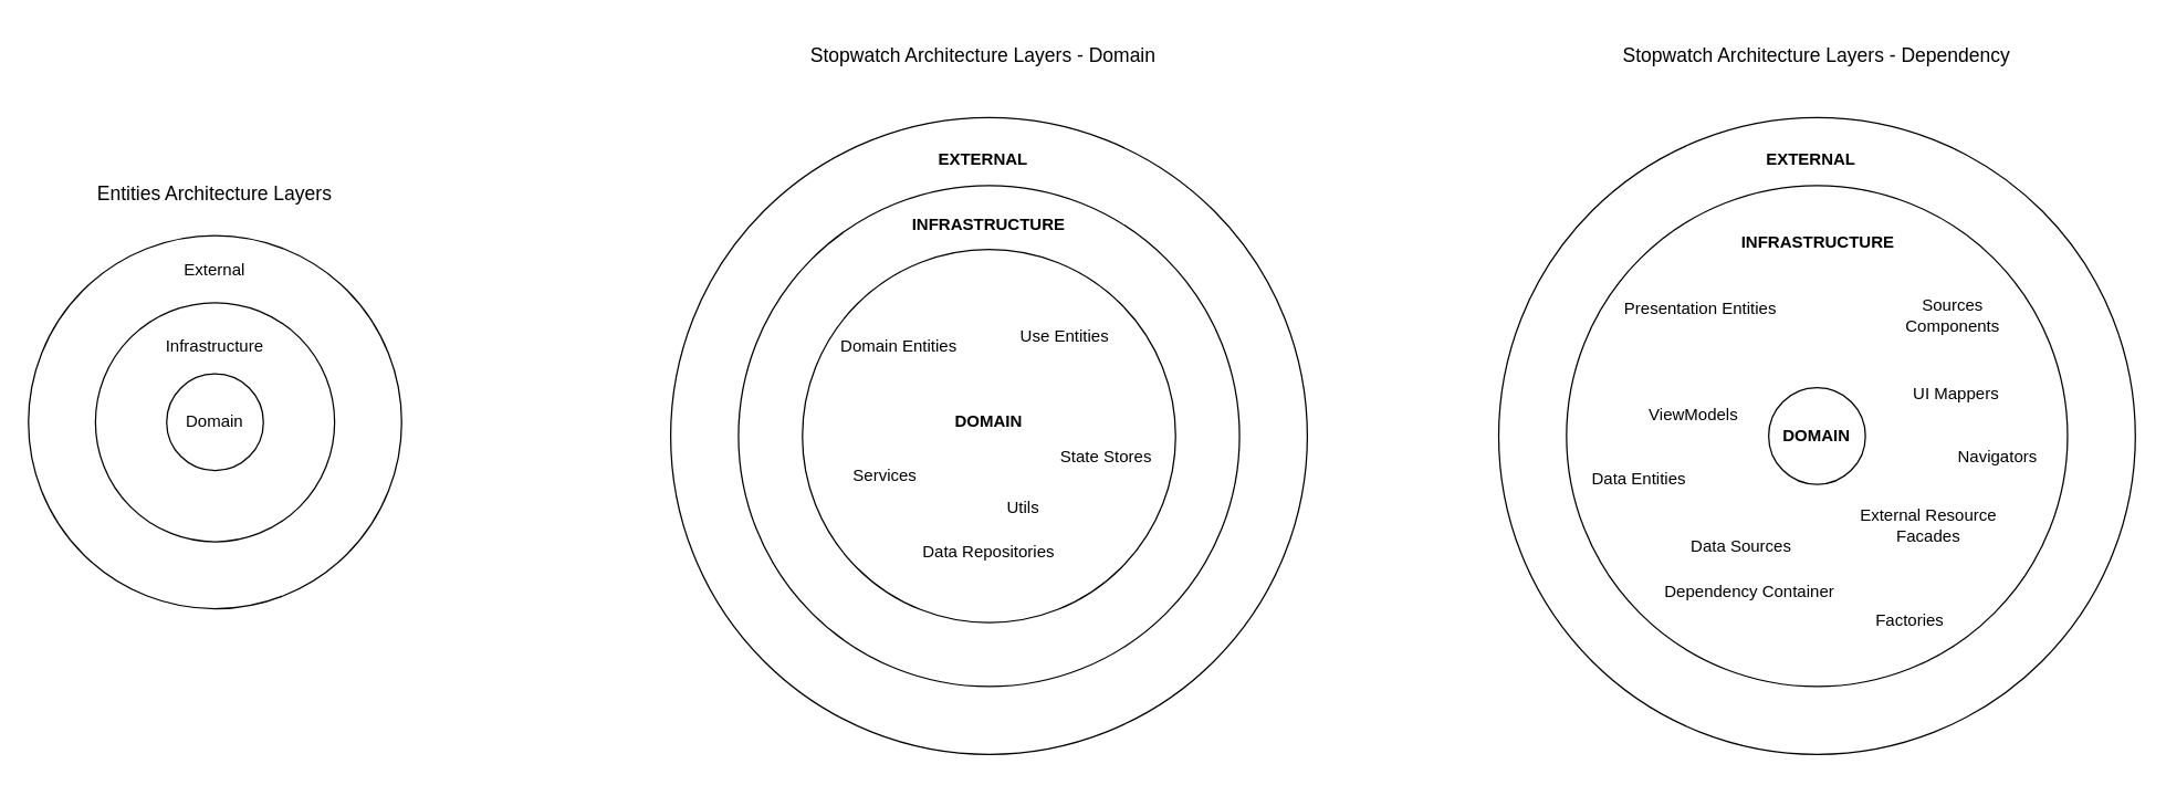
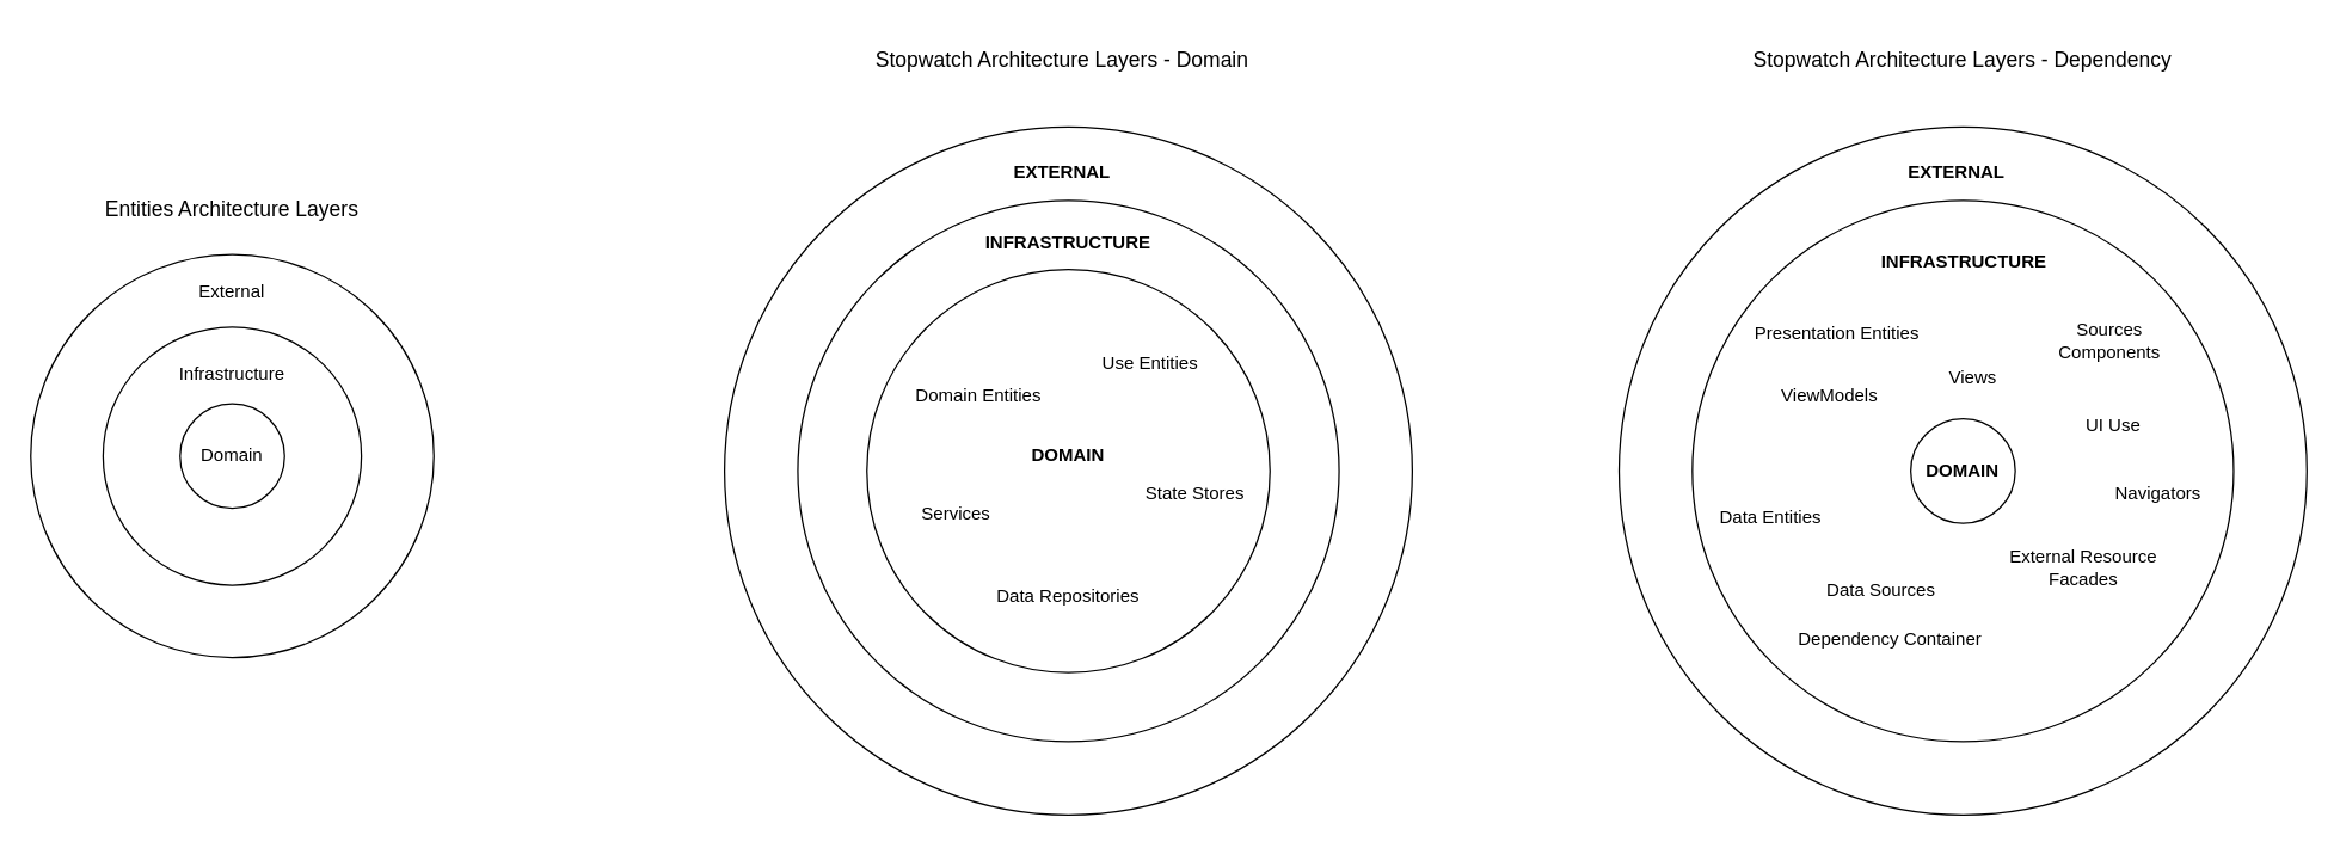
  <mxCell id="0" />
  <mxCell id="1" parent="0" />
  <mxCell id="2" value="" style="ellipse;whiteSpace=wrap;html=1;aspect=fixed;fillColor=none;" parent="1" vertex="1"><mxGeometry x="484.69" y="84.69" width="460.62" height="460.62" as="geometry" /></mxCell>
  <mxCell id="3" value="" style="ellipse;whiteSpace=wrap;html=1;aspect=fixed;fillColor=none;" parent="1" vertex="1"><mxGeometry x="533.75" y="133.75" width="362.5" height="362.5" as="geometry" /></mxCell>
  <mxCell id="4" value="" style="ellipse;whiteSpace=wrap;html=1;aspect=fixed;fillColor=none;" parent="1" vertex="1"><mxGeometry x="20" y="170" width="270" height="270" as="geometry" /></mxCell>
  <mxCell id="5" value="" style="ellipse;whiteSpace=wrap;html=1;aspect=fixed;fillColor=none;" parent="1" vertex="1"><mxGeometry x="68.5" y="218.5" width="173" height="173" as="geometry" /></mxCell>
  <mxCell id="6" value="Domain" style="ellipse;whiteSpace=wrap;html=1;aspect=fixed;fillColor=none;" parent="1" vertex="1"><mxGeometry x="120" y="270" width="70" height="70" as="geometry" /></mxCell>
  <mxCell id="7" value="Infrastructure" style="text;html=1;strokeColor=none;fillColor=none;align=center;verticalAlign=middle;whiteSpace=wrap;rounded=0;" parent="1" vertex="1"><mxGeometry x="110" y="235" width="90" height="30" as="geometry" /></mxCell>
  <mxCell id="8" value="External" style="text;html=1;strokeColor=none;fillColor=none;align=center;verticalAlign=middle;whiteSpace=wrap;rounded=0;" parent="1" vertex="1"><mxGeometry x="125" y="180" width="60" height="30" as="geometry" /></mxCell>
  <mxCell id="9" value="Entities Architecture Layers" style="text;html=1;strokeColor=none;fillColor=none;align=center;verticalAlign=middle;whiteSpace=wrap;rounded=0;fontSize=14;" parent="1" vertex="1"><mxGeometry x="50" y="130" width="210" height="20" as="geometry" /></mxCell>
  <mxCell id="10" value="" style="ellipse;whiteSpace=wrap;html=1;aspect=fixed;fillColor=none;" parent="1" vertex="1"><mxGeometry x="580" y="180" width="270" height="270" as="geometry" /></mxCell>
  <mxCell id="11" value="DOMAIN" style="text;html=1;strokeColor=none;fillColor=none;align=center;verticalAlign=middle;whiteSpace=wrap;rounded=0;fontStyle=1" parent="1" vertex="1"><mxGeometry x="685" y="290" width="60" height="30" as="geometry" /></mxCell>
  <mxCell id="12" value="Stopwatch Architecture Layers - Domain" style="text;html=1;strokeColor=none;fillColor=none;align=center;verticalAlign=middle;whiteSpace=wrap;rounded=0;fontSize=14;" parent="1" vertex="1"><mxGeometry x="571.19" y="20" width="280" height="40" as="geometry" /></mxCell>
- <mxCell id="13" value="Domain Entities" style="text;html=1;strokeColor=none;fillColor=none;align=center;verticalAlign=middle;whiteSpace=wrap;rounded=0;" parent="1" vertex="1"><mxGeometry x="605" y="235" width="90" height="30" as="geometry" /></mxCell>
+ <mxCell id="13" value="Domain Entities" style="text;html=1;strokeColor=none;fillColor=none;align=center;verticalAlign=middle;whiteSpace=wrap;rounded=0;" parent="1" vertex="1"><mxGeometry x="610" y="250" width="90" height="30" as="geometry" /></mxCell>
  <mxCell id="14" value="Services" style="text;html=1;strokeColor=none;fillColor=none;align=center;verticalAlign=middle;whiteSpace=wrap;rounded=0;" parent="1" vertex="1"><mxGeometry x="580" y="331.5" width="120" height="25" as="geometry" /></mxCell>
  <mxCell id="15" value="Data Repositories" style="text;html=1;strokeColor=none;fillColor=none;align=center;verticalAlign=middle;whiteSpace=wrap;rounded=0;" parent="1" vertex="1"><mxGeometry x="655" y="386.5" width="120" height="25" as="geometry" /></mxCell>
  <mxCell id="16" value="State Stores" style="text;html=1;strokeColor=none;fillColor=none;align=center;verticalAlign=middle;whiteSpace=wrap;rounded=0;" parent="1" vertex="1"><mxGeometry x="745" y="320" width="110" height="20" as="geometry" /></mxCell>
  <mxCell id="17" value="Use Entities" style="text;html=1;strokeColor=none;fillColor=none;align=center;verticalAlign=middle;whiteSpace=wrap;rounded=0;" parent="1" vertex="1"><mxGeometry x="710" y="230" width="120" height="25" as="geometry" /></mxCell>
  <mxCell id="18" value="INFRASTRUCTURE" style="text;html=1;strokeColor=none;fillColor=none;align=center;verticalAlign=middle;whiteSpace=wrap;rounded=0;fontStyle=1" parent="1" vertex="1"><mxGeometry x="650" y="147" width="130" height="30" as="geometry" /></mxCell>
  <mxCell id="19" value="EXTERNAL" style="text;html=1;strokeColor=none;fillColor=none;align=center;verticalAlign=middle;whiteSpace=wrap;rounded=0;fontStyle=1" parent="1" vertex="1"><mxGeometry x="646.19" y="100" width="130" height="30" as="geometry" /></mxCell>
- <mxCell id="20" value="Utils" style="text;html=1;strokeColor=none;fillColor=none;align=center;verticalAlign=middle;whiteSpace=wrap;rounded=0;" parent="1" vertex="1"><mxGeometry x="685" y="356.5" width="110" height="20" as="geometry" /></mxCell>
  <mxCell id="21" value="" style="ellipse;whiteSpace=wrap;html=1;aspect=fixed;fillColor=none;" vertex="1" parent="1"><mxGeometry x="1083.81" y="84.69" width="460.62" height="460.62" as="geometry" /></mxCell>
  <mxCell id="22" value="" style="ellipse;whiteSpace=wrap;html=1;aspect=fixed;fillColor=none;" vertex="1" parent="1"><mxGeometry x="1132.87" y="133.75" width="362.5" height="362.5" as="geometry" /></mxCell>
  <mxCell id="23" value="Stopwatch Architecture Layers - Dependency" style="text;html=1;strokeColor=none;fillColor=none;align=center;verticalAlign=middle;whiteSpace=wrap;rounded=0;fontSize=14;" vertex="1" parent="1"><mxGeometry x="1154.27" y="20" width="319.69" height="40" as="geometry" /></mxCell>
  <mxCell id="24" value="Presentation Entities" style="text;html=1;strokeColor=none;fillColor=none;align=center;verticalAlign=middle;whiteSpace=wrap;rounded=0;" vertex="1" parent="1"><mxGeometry x="1170.31" y="210" width="120" height="25" as="geometry" /></mxCell>
  <mxCell id="25" value="INFRASTRUCTURE" style="text;html=1;strokeColor=none;fillColor=none;align=center;verticalAlign=middle;whiteSpace=wrap;rounded=0;fontStyle=1" vertex="1" parent="1"><mxGeometry x="1250.31" y="160" width="130" height="30" as="geometry" /></mxCell>
  <mxCell id="26" value="EXTERNAL" style="text;html=1;strokeColor=none;fillColor=none;align=center;verticalAlign=middle;whiteSpace=wrap;rounded=0;fontStyle=1" vertex="1" parent="1"><mxGeometry x="1245.31" y="100" width="130" height="30" as="geometry" /></mxCell>
  <mxCell id="27" value="DOMAIN" style="ellipse;whiteSpace=wrap;html=1;aspect=fixed;fillColor=none;fontStyle=1" vertex="1" parent="1"><mxGeometry x="1279.12" y="280" width="70" height="70" as="geometry" /></mxCell>
+ <mxCell id="28" value="Views" style="text;html=1;strokeColor=none;fillColor=none;align=center;verticalAlign=middle;whiteSpace=wrap;rounded=0;" vertex="1" parent="1"><mxGeometry x="1300.88" y="240" width="40" height="25" as="geometry" /></mxCell>
  <mxCell id="29" value="Sources Components" style="text;html=1;strokeColor=none;fillColor=none;align=center;verticalAlign=middle;whiteSpace=wrap;rounded=0;" vertex="1" parent="1"><mxGeometry x="1360" y="210" width="104.69" height="35" as="geometry" /></mxCell>
- <mxCell id="30" value="ViewModels" style="text;html=1;strokeColor=none;fillColor=none;align=center;verticalAlign=middle;whiteSpace=wrap;rounded=0;" vertex="1" parent="1"><mxGeometry x="1190" y="285" width="70" height="30" as="geometry" /></mxCell>
- <mxCell id="31" value="UI Mappers" style="text;html=1;strokeColor=none;fillColor=none;align=center;verticalAlign=middle;whiteSpace=wrap;rounded=0;" vertex="1" parent="1"><mxGeometry x="1380.31" y="270" width="70" height="30" as="geometry" /></mxCell>
+ <mxCell id="30" value="ViewModels" style="text;html=1;strokeColor=none;fillColor=none;align=center;verticalAlign=middle;whiteSpace=wrap;rounded=0;" vertex="1" parent="1"><mxGeometry x="1190" y="250" width="70" height="30" as="geometry" /></mxCell>
+ <mxCell id="31" value="UI Use" style="text;html=1;strokeColor=none;fillColor=none;align=center;verticalAlign=middle;whiteSpace=wrap;rounded=0;" vertex="1" parent="1"><mxGeometry x="1380.31" y="270" width="70" height="30" as="geometry" /></mxCell>
  <mxCell id="32" value="Navigators" style="text;html=1;strokeColor=none;fillColor=none;align=center;verticalAlign=middle;whiteSpace=wrap;rounded=0;" vertex="1" parent="1"><mxGeometry x="1410" y="315" width="70" height="30" as="geometry" /></mxCell>
  <mxCell id="33" value="Data Entities" style="text;html=1;strokeColor=none;fillColor=none;align=center;verticalAlign=middle;whiteSpace=wrap;rounded=0;" vertex="1" parent="1"><mxGeometry x="1134.56" y="334.5" width="100.88" height="23.5" as="geometry" /></mxCell>
  <mxCell id="34" value="Data Sources" style="text;html=1;strokeColor=none;fillColor=none;align=center;verticalAlign=middle;whiteSpace=wrap;rounded=0;" vertex="1" parent="1"><mxGeometry x="1209.43" y="383" width="100.88" height="23.5" as="geometry" /></mxCell>
  <mxCell id="35" value="External Resource Facades" style="text;html=1;strokeColor=none;fillColor=none;align=center;verticalAlign=middle;whiteSpace=wrap;rounded=0;" vertex="1" parent="1"><mxGeometry x="1324.69" y="363" width="140" height="33.5" as="geometry" /></mxCell>
  <mxCell id="36" value="Dependency Container" style="text;html=1;strokeColor=none;fillColor=none;align=center;verticalAlign=middle;whiteSpace=wrap;rounded=0;" vertex="1" parent="1"><mxGeometry x="1190" y="414" width="150.88" height="28.5" as="geometry" /></mxCell>
- <mxCell id="37" value="Factories" style="text;html=1;strokeColor=none;fillColor=none;align=center;verticalAlign=middle;whiteSpace=wrap;rounded=0;" vertex="1" parent="1"><mxGeometry x="1340.88" y="442.5" width="81.19" height="13.5" as="geometry" /></mxCell>
